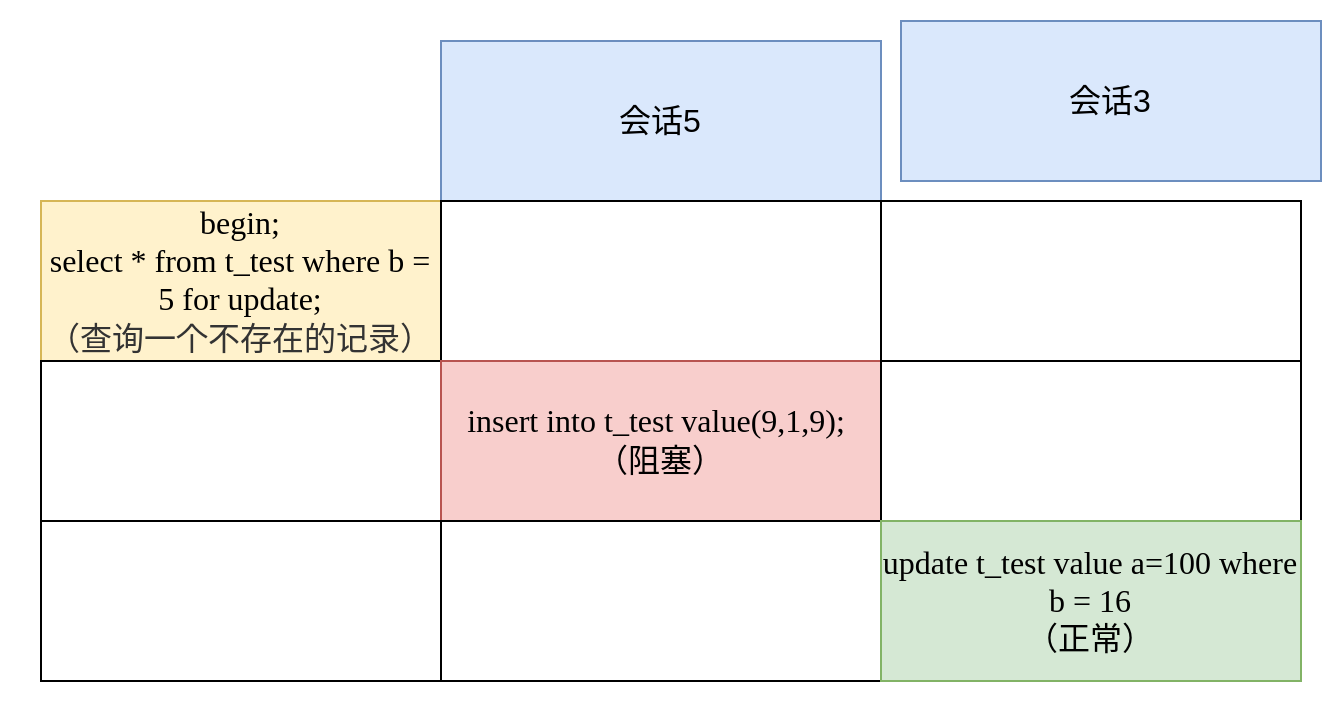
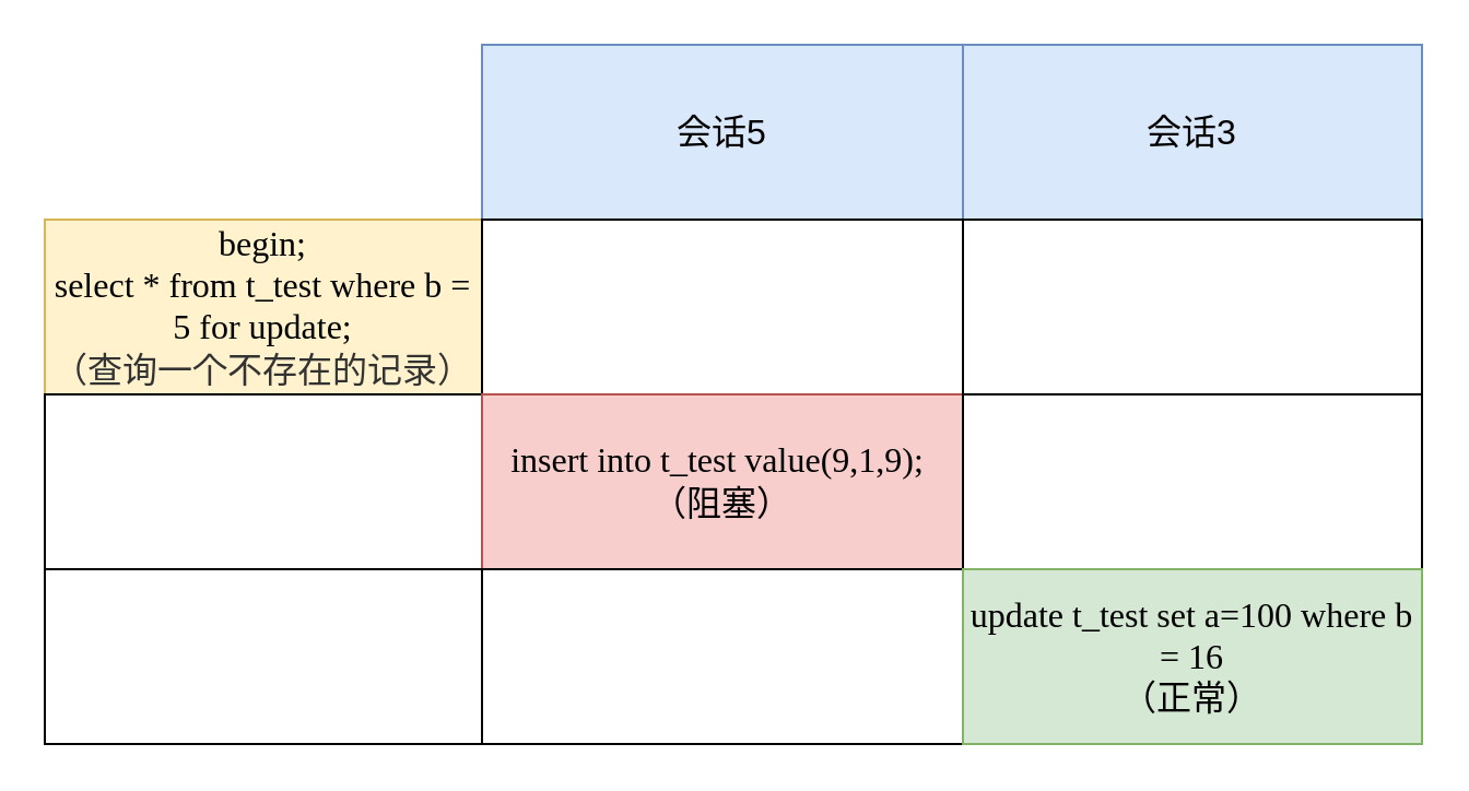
  <mxCell id="0" />
  <mxCell id="1" parent="0" />
  <mxCell id="2" value="会话5" style="rounded=0;whiteSpace=wrap;html=1;fontSize=16;fillColor=#dae8fc;strokeColor=#6c8ebf;" vertex="1" parent="1"><mxGeometry x="220" y="20" width="220" height="80" as="geometry" /></mxCell>
- <mxCell id="3" value="会话3" style="rounded=0;whiteSpace=wrap;html=1;fontSize=16;fillColor=#dae8fc;strokeColor=#6c8ebf;" vertex="1" parent="1"><mxGeometry x="450" y="10" width="210" height="80" as="geometry" /></mxCell>
+ <mxCell id="3" value="会话3" style="rounded=0;whiteSpace=wrap;html=1;fontSize=16;fillColor=#dae8fc;strokeColor=#6c8ebf;" vertex="1" parent="1"><mxGeometry x="440" y="20" width="210" height="80" as="geometry" /></mxCell>
  <mxCell id="4" value="begin;&lt;br style=&quot;font-size: 16px&quot;&gt;select * from t_test where b = 5 for update;&lt;br style=&quot;font-size: 16px&quot;&gt;&lt;span style=&quot;color: rgb(51 , 51 , 51) ; font-family: &amp;#34;helvetica neue&amp;#34; , &amp;#34;helvetica&amp;#34; , &amp;#34;arial&amp;#34; , sans-serif ; font-size: 16px ; text-align: left&quot;&gt;（查询一个不存在的记录）&lt;/span&gt;" style="rounded=0;whiteSpace=wrap;html=1;fontSize=16;align=center;fontFamily=Times New Roman;fillColor=#fff2cc;strokeColor=#d6b656;" vertex="1" parent="1"><mxGeometry x="20" y="100" width="200" height="80" as="geometry" /></mxCell>
  <mxCell id="5" value="" style="rounded=0;whiteSpace=wrap;html=1;fontSize=16;fontFamily=Times New Roman;" vertex="1" parent="1"><mxGeometry x="220" y="100" width="220" height="80" as="geometry" /></mxCell>
  <mxCell id="6" value="" style="rounded=0;whiteSpace=wrap;html=1;fontSize=16;fontFamily=Times New Roman;" vertex="1" parent="1"><mxGeometry x="440" y="100" width="210" height="80" as="geometry" /></mxCell>
  <mxCell id="7" value="" style="rounded=0;whiteSpace=wrap;html=1;fontSize=16;align=center;fontFamily=Times New Roman;" vertex="1" parent="1"><mxGeometry x="20" y="180" width="200" height="80" as="geometry" /></mxCell>
  <mxCell id="8" value="insert into t_test value(9,1,9);&amp;nbsp;&lt;br&gt;（阻塞）" style="rounded=0;whiteSpace=wrap;html=1;fontSize=16;fontFamily=Times New Roman;fillColor=#f8cecc;strokeColor=#b85450;" vertex="1" parent="1"><mxGeometry x="220" y="180" width="220" height="80" as="geometry" /></mxCell>
  <mxCell id="9" value="" style="rounded=0;whiteSpace=wrap;html=1;fontSize=16;fontFamily=Times New Roman;" vertex="1" parent="1"><mxGeometry x="440" y="180" width="210" height="80" as="geometry" /></mxCell>
  <mxCell id="10" value="" style="rounded=0;whiteSpace=wrap;html=1;fontSize=16;align=center;fontFamily=Times New Roman;" vertex="1" parent="1"><mxGeometry x="20" y="260" width="200" height="80" as="geometry" /></mxCell>
  <mxCell id="11" value="" style="rounded=0;whiteSpace=wrap;html=1;fontSize=16;fontFamily=Times New Roman;" vertex="1" parent="1"><mxGeometry x="220" y="260" width="220" height="80" as="geometry" /></mxCell>
- <mxCell id="12" value="update t_test value a=100 where b = 16&lt;span style=&quot;font-size: 16px&quot;&gt;&lt;br style=&quot;font-size: 16px&quot;&gt;（正常）&lt;br style=&quot;font-size: 16px&quot;&gt;&lt;/span&gt;" style="rounded=0;whiteSpace=wrap;html=1;fontSize=16;fontFamily=Times New Roman;align=center;fillColor=#d5e8d4;strokeColor=#82b366;" vertex="1" parent="1"><mxGeometry x="440" y="260" width="210" height="80" as="geometry" /></mxCell>
+ <mxCell id="12" value="update t_test set a=100 where b = 16&lt;span style=&quot;font-size: 16px&quot;&gt;&lt;br style=&quot;font-size: 16px&quot;&gt;（正常）&lt;br style=&quot;font-size: 16px&quot;&gt;&lt;/span&gt;" style="rounded=0;whiteSpace=wrap;html=1;fontSize=16;fontFamily=Times New Roman;align=center;fillColor=#d5e8d4;strokeColor=#82b366;" vertex="1" parent="1"><mxGeometry x="440" y="260" width="210" height="80" as="geometry" /></mxCell>
